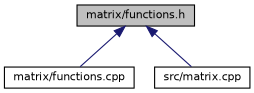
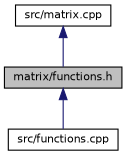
  digraph {
    node [color=black fillcolor=white fontname=Helvetica fontsize=10 shape=record style=filled]
    edge [color=midnightblue dir=back fontname=Helvetica fontsize=10 labelfontname=Helvetica labelfontsize=10 style=solid]
    n1 [fillcolor=grey75 fontcolor=black height=0.2 label="matrix/functions.h" width=0.4]
-   n2 [height=0.2 label="matrix/functions.cpp" width=0.4]
+   n2 [height=0.2 label="src/functions.cpp" width=0.4]
    n3 [height=0.2 label="src/matrix.cpp" width=0.4]
    n1 -> n2
-   n1 -> n3
+   n3 -> n1
  }
